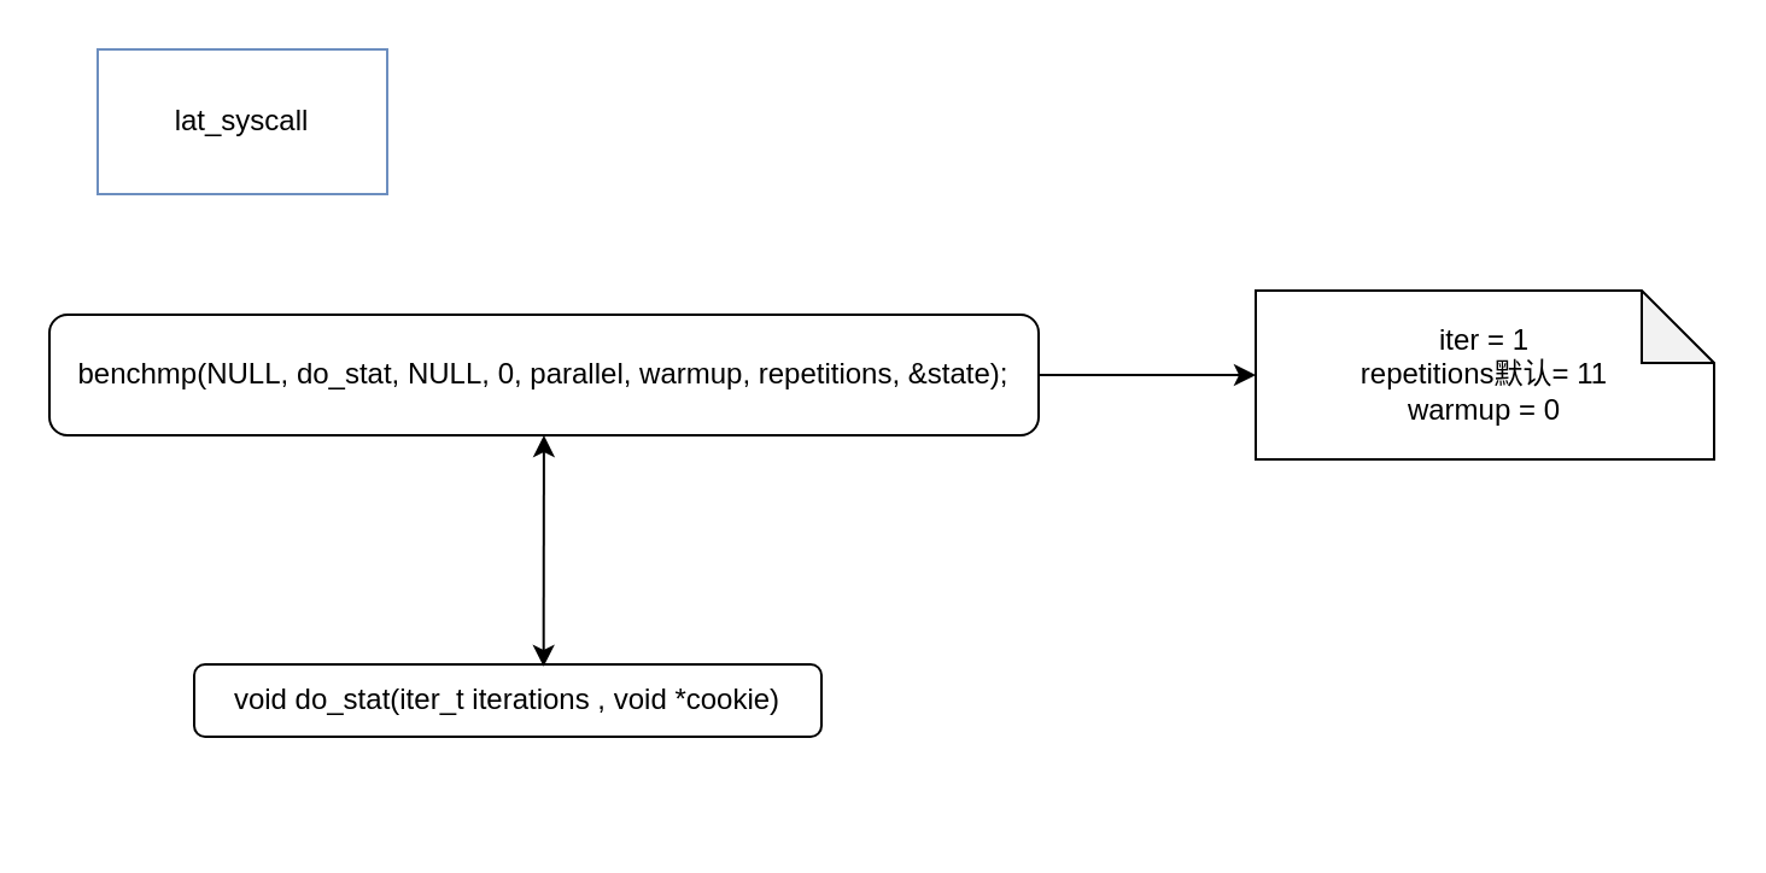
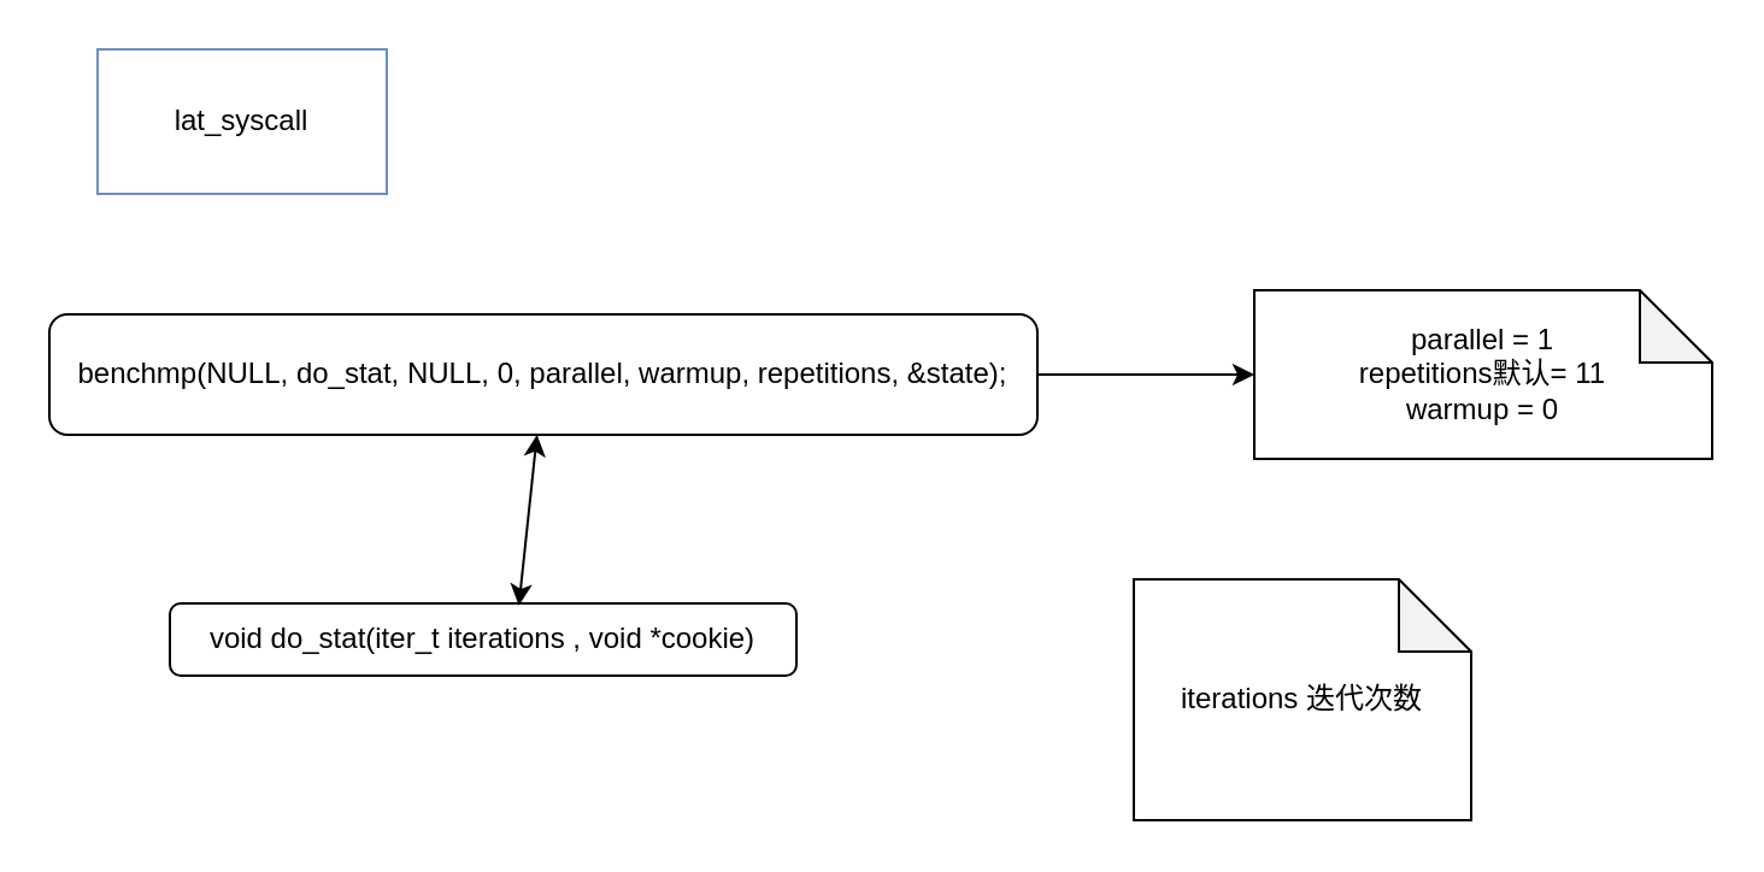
  <mxCell id="0" />
  <mxCell id="1" parent="0" />
  <mxCell id="2" value="lat_syscall" style="rounded=0;whiteSpace=wrap;html=1;fillColor=#ffffff;strokeColor=#6c8ebf;" vertex="1" parent="1"><mxGeometry x="40" y="20" width="120" height="60" as="geometry" /></mxCell>
  <mxCell id="3" value="&lt;div&gt;benchmp(NULL, do_stat, NULL, 0, parallel, warmup, repetitions, &amp;amp;state);&lt;/div&gt;" style="rounded=1;whiteSpace=wrap;html=1;" vertex="1" parent="1"><mxGeometry x="20" y="130" width="410" height="50" as="geometry" /></mxCell>
- <mxCell id="4" value="&lt;div&gt;iter = 1&lt;/div&gt;&lt;div&gt;repetitions默认= 11&lt;/div&gt;&lt;div&gt;warmup = 0&lt;/div&gt;" style="shape=note;whiteSpace=wrap;html=1;backgroundOutline=1;darkOpacity=0.05;" vertex="1" parent="1"><mxGeometry x="520" y="120" width="190" height="70" as="geometry" /></mxCell>
- <mxCell id="5" value="&lt;div&gt;void do_stat(iter_t iterations , void *cookie)&lt;/div&gt;" style="rounded=1;whiteSpace=wrap;html=1;" vertex="1" parent="1"><mxGeometry x="80" y="275" width="260" height="30" as="geometry" /></mxCell>
+ <mxCell id="4" value="&lt;div&gt;parallel = 1&lt;/div&gt;&lt;div&gt;repetitions默认= 11&lt;/div&gt;&lt;div&gt;warmup = 0&lt;/div&gt;" style="shape=note;whiteSpace=wrap;html=1;backgroundOutline=1;darkOpacity=0.05;" vertex="1" parent="1"><mxGeometry x="520" y="120" width="190" height="70" as="geometry" /></mxCell>
+ <mxCell id="5" value="&lt;div&gt;void do_stat(iter_t iterations , void *cookie)&lt;/div&gt;" style="rounded=1;whiteSpace=wrap;html=1;" vertex="1" parent="1"><mxGeometry x="70" y="250" width="260" height="30" as="geometry" /></mxCell>
+ <mxCell id="6" value="iterations 迭代次数" style="shape=note;whiteSpace=wrap;html=1;backgroundOutline=1;darkOpacity=0.05;" vertex="1" parent="1"><mxGeometry x="470" y="240" width="140" height="100" as="geometry" /></mxCell>
  <mxCell id="7" value="" style="endArrow=classic;startArrow=classic;html=1;exitX=0.557;exitY=0.031;exitDx=0;exitDy=0;exitPerimeter=0;" edge="1" parent="1" source="5" target="3"><mxGeometry width="50" height="50" relative="1" as="geometry"><mxPoint x="170" y="280" as="sourcePoint" /><mxPoint x="220" y="230" as="targetPoint" /></mxGeometry></mxCell>
  <mxCell id="8" value="" style="endArrow=classic;html=1;entryX=0;entryY=0.5;entryDx=0;entryDy=0;entryPerimeter=0;exitX=1;exitY=0.5;exitDx=0;exitDy=0;" edge="1" parent="1" source="3" target="4"><mxGeometry width="50" height="50" relative="1" as="geometry"><mxPoint x="410" y="210" as="sourcePoint" /><mxPoint x="460" y="160" as="targetPoint" /></mxGeometry></mxCell>
  <mxCell id="9" style="edgeStyle=orthogonalEdgeStyle;rounded=0;orthogonalLoop=1;jettySize=auto;html=1;exitX=0.5;exitY=1;exitDx=0;exitDy=0;exitPerimeter=0;" edge="1" parent="1" source="4" target="4"><mxGeometry relative="1" as="geometry" /></mxCell>
